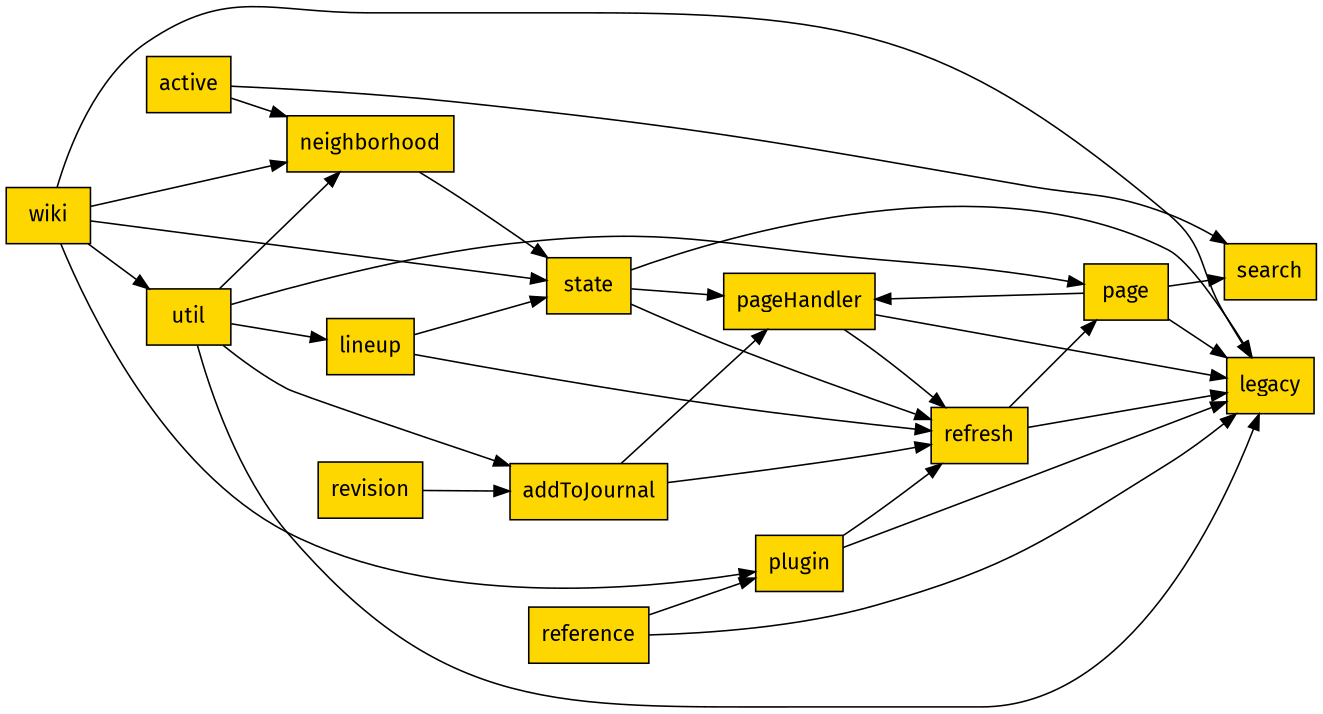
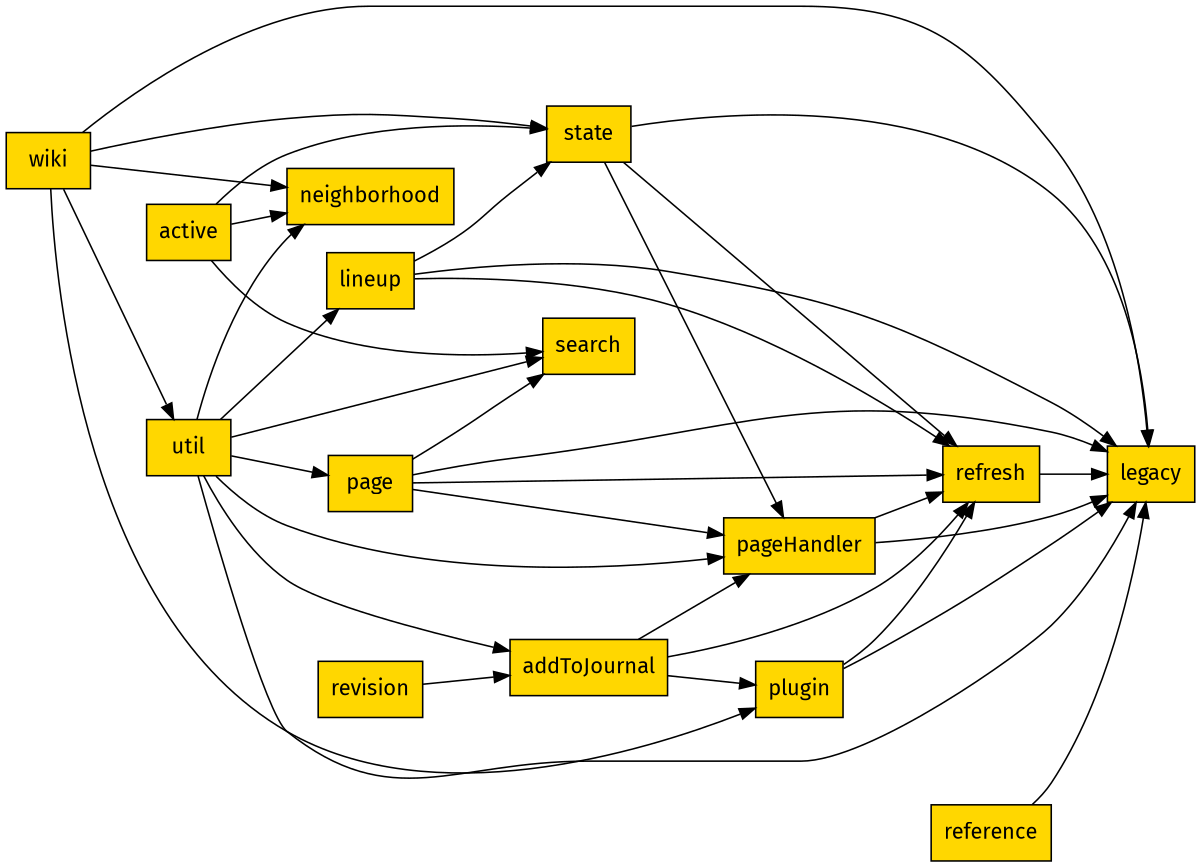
  digraph {
    fontname="Fira Sans"
    rankdir=LR
    node [fillcolor=gold fontname="Fira Sans" shape=box style=filled]
    edge [fontname="Fira Sans"]
    active
    state
    neighborhood
    search
    legacy
    pageHandler
    refresh
    addToJournal
    util
    page
    lineup
    plugin
    wiki
    revision
    reference
-   neighborhood -> state
+   active -> state
    active -> neighborhood
    active -> search
    state -> legacy
    state -> pageHandler
    state -> refresh
    pageHandler -> legacy
    pageHandler -> refresh
    refresh -> legacy
    addToJournal -> pageHandler
    addToJournal -> refresh
    util -> neighborhood
+   util -> search
    util -> legacy
+   util -> pageHandler
    util -> addToJournal
    util -> page
    util -> lineup
    page -> search
    page -> legacy
    page -> pageHandler
-   refresh -> page
+   page -> refresh
    lineup -> state
+   lineup -> legacy
    lineup -> refresh
    plugin -> legacy
    plugin -> refresh
    wiki -> state
    wiki -> neighborhood
    wiki -> legacy
    wiki -> util
    wiki -> plugin
    revision -> addToJournal
    reference -> legacy
-   reference -> plugin
+   addToJournal -> plugin
  }
